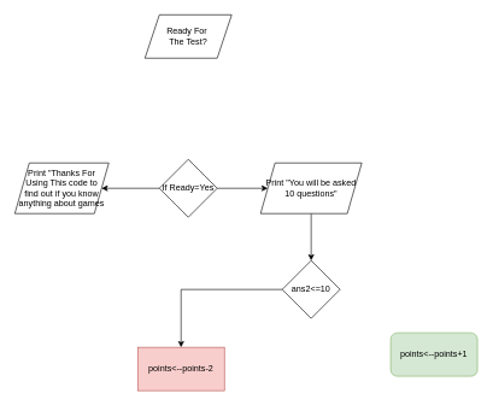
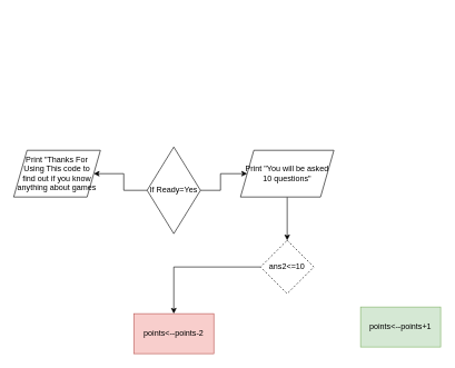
  <mxCell id="0" />
  <mxCell id="1" parent="0" />
- <mxCell id="2" value="Ready For&amp;nbsp;&lt;br&gt;The Test?" style="shape=parallelogram;perimeter=parallelogramPerimeter;whiteSpace=wrap;html=1;fixedSize=1;" parent="1" vertex="1"><mxGeometry x="200" y="20" width="120" height="60" as="geometry" /></mxCell>
  <mxCell id="3" value="" style="edgeStyle=orthogonalEdgeStyle;rounded=0;orthogonalLoop=1;jettySize=auto;html=1;" edge="1" parent="1" source="4" target="6"><mxGeometry relative="1" as="geometry" /></mxCell>
  <mxCell id="4" value="Print &quot;You will be asked 10 questions&quot;" style="shape=parallelogram;perimeter=parallelogramPerimeter;whiteSpace=wrap;html=1;fixedSize=1;" vertex="1" parent="1"><mxGeometry x="360" y="225" width="140" height="70" as="geometry" /></mxCell>
  <mxCell id="5" value="" style="edgeStyle=orthogonalEdgeStyle;rounded=0;orthogonalLoop=1;jettySize=auto;html=1;" edge="1" parent="1" source="6" target="8"><mxGeometry relative="1" as="geometry" /></mxCell>
- <mxCell id="6" value="ans2&amp;lt;=10" style="rhombus;whiteSpace=wrap;html=1;" vertex="1" parent="1"><mxGeometry x="390" y="360" width="80" height="80" as="geometry" /></mxCell>
- <mxCell id="7" value="points&amp;lt;--points+1" style="whiteSpace=wrap;html=1;fillColor=#d5e8d4;strokeColor=#82b366;rounded=1;" vertex="1" parent="1"><mxGeometry x="540" y="460" width="120" height="60" as="geometry" /></mxCell>
- <mxCell id="8" value="points&amp;lt;--points-2" style="whiteSpace=wrap;html=1;fillColor=#f8cecc;strokeColor=#b85450;" vertex="1" parent="1"><mxGeometry x="190" y="480" width="120" height="60" as="geometry" /></mxCell>
+ <mxCell id="6" value="ans2&amp;lt;=10" style="rhombus;whiteSpace=wrap;html=1;dashed=1;" vertex="1" parent="1"><mxGeometry x="390" y="360" width="80" height="80" as="geometry" /></mxCell>
+ <mxCell id="7" value="points&amp;lt;--points+1" style="whiteSpace=wrap;html=1;fillColor=#d5e8d4;strokeColor=#82b366;" vertex="1" parent="1"><mxGeometry x="540" y="460" width="120" height="60" as="geometry" /></mxCell>
+ <mxCell id="8" value="points&amp;lt;--points-2" style="whiteSpace=wrap;html=1;fillColor=#f8cecc;strokeColor=#b85450;" vertex="1" parent="1"><mxGeometry x="200" y="470" width="120" height="60" as="geometry" /></mxCell>
  <mxCell id="9" value="" style="edgeStyle=orthogonalEdgeStyle;rounded=0;orthogonalLoop=1;jettySize=auto;html=1;" edge="1" parent="1" source="11" target="4"><mxGeometry relative="1" as="geometry" /></mxCell>
  <mxCell id="10" value="" style="edgeStyle=orthogonalEdgeStyle;rounded=0;orthogonalLoop=1;jettySize=auto;html=1;" edge="1" parent="1" source="11" target="12"><mxGeometry relative="1" as="geometry" /></mxCell>
- <mxCell id="11" value="If Ready=Yes" style="rhombus;whiteSpace=wrap;html=1;" vertex="1" parent="1"><mxGeometry x="220" y="220" width="80" height="80" as="geometry" /></mxCell>
+ <mxCell id="11" value="If Ready=Yes" style="rhombus;whiteSpace=wrap;html=1;" vertex="1" parent="1"><mxGeometry x="220" y="220" width="80" height="130" as="geometry" /></mxCell>
  <mxCell id="12" value="Print &quot;Thanks For&lt;br&gt;Using This code to&lt;br&gt;find out if you know&lt;br&gt;anything about games&lt;br&gt;" style="shape=parallelogram;perimeter=parallelogramPerimeter;whiteSpace=wrap;html=1;fixedSize=1;" vertex="1" parent="1"><mxGeometry x="20" y="225" width="130" height="70" as="geometry" /></mxCell>
